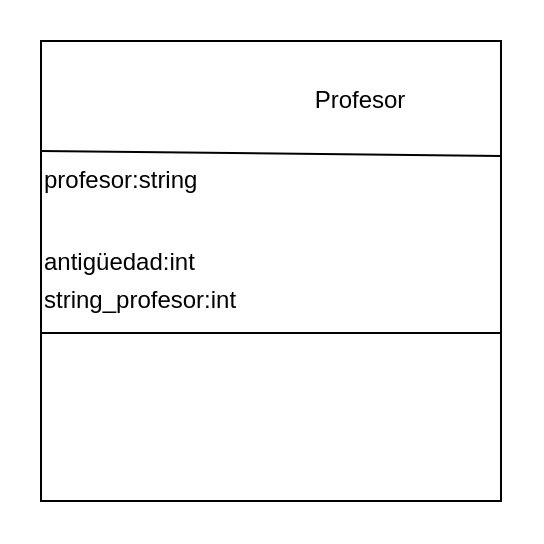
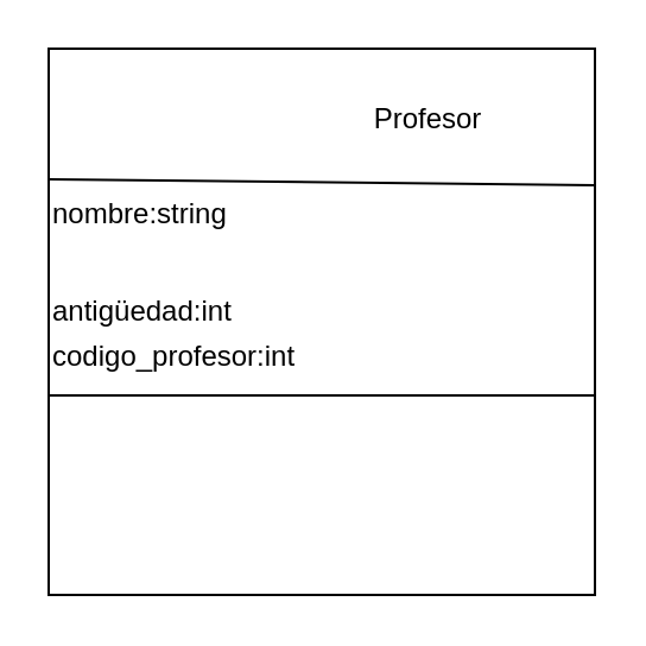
  <mxCell id="0" />
  <mxCell id="1" parent="0" />
  <mxCell id="2" value="" style="whiteSpace=wrap;html=1;aspect=fixed;" parent="1" vertex="1"><mxGeometry x="20" y="20" width="230" height="230" as="geometry" /></mxCell>
  <mxCell id="3" value="" style="endArrow=none;html=1;entryX=1;entryY=0.25;entryDx=0;entryDy=0;" parent="1" target="2" edge="1"><mxGeometry width="50" height="50" relative="1" as="geometry"><mxPoint x="20" y="75" as="sourcePoint" /><mxPoint x="70" y="260" as="targetPoint" /><Array as="points" /></mxGeometry></mxCell>
  <mxCell id="4" value="Profesor" style="text;html=1;strokeColor=none;fillColor=none;align=center;verticalAlign=middle;whiteSpace=wrap;rounded=0;" parent="1" vertex="1"><mxGeometry x="140" y="30" width="80" height="40" as="geometry" /></mxCell>
- <mxCell id="5" value="profesor:string" style="text;html=1;strokeColor=none;fillColor=none;align=left;verticalAlign=middle;whiteSpace=wrap;rounded=0;" parent="1" vertex="1"><mxGeometry x="20" y="80" width="130" height="20" as="geometry" /></mxCell>
- <mxCell id="6" value="string_profesor:int" style="text;html=1;strokeColor=none;fillColor=none;align=left;verticalAlign=middle;whiteSpace=wrap;rounded=0;" parent="1" vertex="1"><mxGeometry x="20" y="140" width="130" height="20" as="geometry" /></mxCell>
+ <mxCell id="5" value="nombre:string" style="text;html=1;strokeColor=none;fillColor=none;align=left;verticalAlign=middle;whiteSpace=wrap;rounded=0;" parent="1" vertex="1"><mxGeometry x="20" y="80" width="130" height="20" as="geometry" /></mxCell>
+ <mxCell id="6" value="codigo_profesor:int" style="text;html=1;strokeColor=none;fillColor=none;align=left;verticalAlign=middle;whiteSpace=wrap;rounded=0;" parent="1" vertex="1"><mxGeometry x="20" y="140" width="130" height="20" as="geometry" /></mxCell>
  <mxCell id="7" value="" style="endArrow=none;html=1;exitX=0;exitY=0.75;exitDx=0;exitDy=0;" parent="1" edge="1"><mxGeometry width="50" height="50" relative="1" as="geometry"><mxPoint x="20" y="166" as="sourcePoint" /><mxPoint x="250" y="166" as="targetPoint" /></mxGeometry></mxCell>
  <mxCell id="8" value="antigüedad:int" style="text;html=1;strokeColor=none;fillColor=none;align=left;verticalAlign=middle;whiteSpace=wrap;rounded=0;" vertex="1" parent="1"><mxGeometry x="20" y="121" width="130" height="20" as="geometry" /></mxCell>
